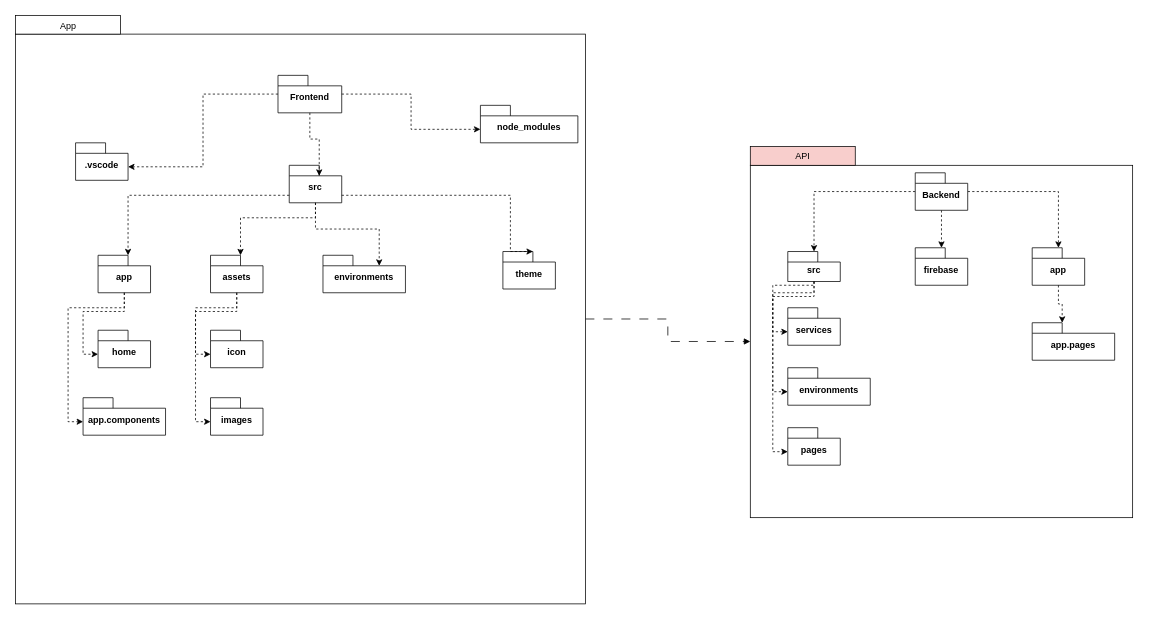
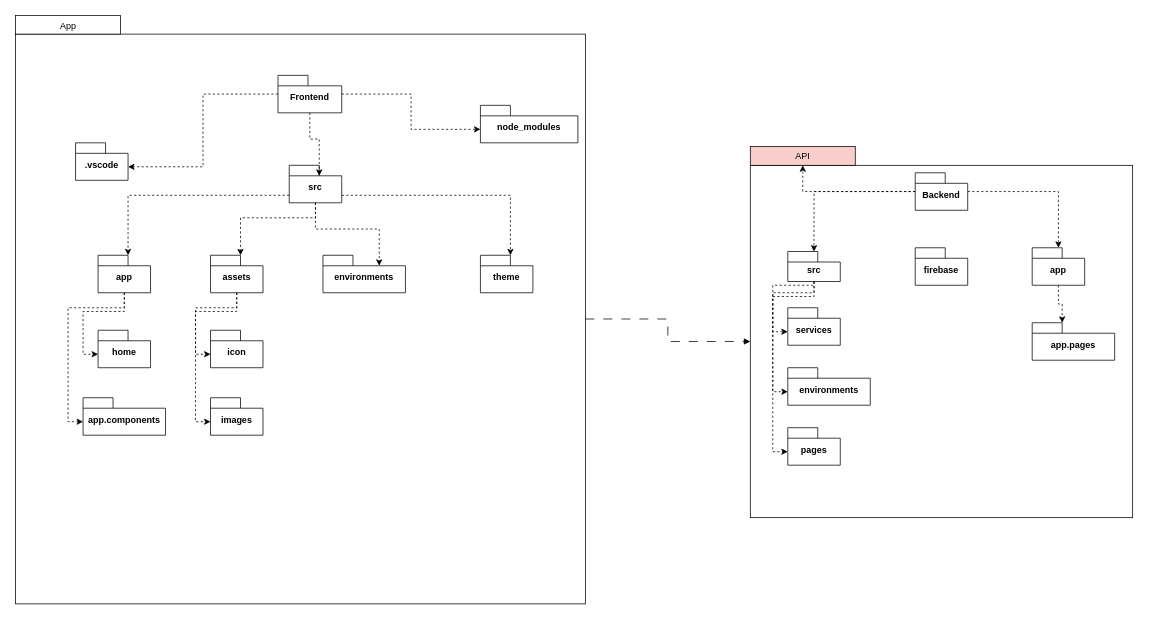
  <mxCell id="0" />
  <mxCell id="1" parent="0" />
  <mxCell id="2" style="edgeStyle=orthogonalEdgeStyle;rounded=0;orthogonalLoop=1;jettySize=auto;html=1;entryX=0;entryY=0.5;entryDx=0;entryDy=0;dashed=1;dashPattern=12 12;endArrow=block;endFill=1;" edge="1" parent="1" source="3" target="29"><mxGeometry relative="1" as="geometry" /></mxCell>
  <mxCell id="3" value="" style="whiteSpace=wrap;html=1;aspect=fixed;" vertex="1" parent="1"><mxGeometry x="20" y="45" width="760" height="760" as="geometry" /></mxCell>
  <mxCell id="4" value="" style="rounded=0;whiteSpace=wrap;html=1;" vertex="1" parent="1"><mxGeometry x="20" y="20" width="140" height="25" as="geometry" /></mxCell>
  <mxCell id="5" value="App" style="text;html=1;align=center;verticalAlign=middle;resizable=0;points=[];autosize=1;strokeColor=none;fillColor=none;" vertex="1" parent="1"><mxGeometry x="70" y="20" width="40" height="30" as="geometry" /></mxCell>
  <mxCell id="6" value="Frontend" style="shape=folder;fontStyle=1;spacingTop=10;tabWidth=40;tabHeight=14;tabPosition=left;html=1;whiteSpace=wrap;" vertex="1" parent="1"><mxGeometry x="370" y="100" width="85" height="50" as="geometry" /></mxCell>
  <mxCell id="7" value=".vscode" style="shape=folder;fontStyle=1;spacingTop=10;tabWidth=40;tabHeight=14;tabPosition=left;html=1;whiteSpace=wrap;" vertex="1" parent="1"><mxGeometry x="100" y="190" width="70" height="50" as="geometry" /></mxCell>
  <mxCell id="8" value="node_modules" style="shape=folder;fontStyle=1;spacingTop=10;tabWidth=40;tabHeight=14;tabPosition=left;html=1;whiteSpace=wrap;" vertex="1" parent="1"><mxGeometry x="640" y="140" width="130" height="50" as="geometry" /></mxCell>
  <mxCell id="9" value="src" style="shape=folder;fontStyle=1;spacingTop=10;tabWidth=40;tabHeight=14;tabPosition=left;html=1;whiteSpace=wrap;" vertex="1" parent="1"><mxGeometry x="385" y="220" width="70" height="50" as="geometry" /></mxCell>
  <mxCell id="10" value="app" style="shape=folder;fontStyle=1;spacingTop=10;tabWidth=40;tabHeight=14;tabPosition=left;html=1;whiteSpace=wrap;" vertex="1" parent="1"><mxGeometry x="130" y="340" width="70" height="50" as="geometry" /></mxCell>
  <mxCell id="11" value="assets" style="shape=folder;fontStyle=1;spacingTop=10;tabWidth=40;tabHeight=14;tabPosition=left;html=1;whiteSpace=wrap;" vertex="1" parent="1"><mxGeometry x="280" y="340" width="70" height="50" as="geometry" /></mxCell>
  <mxCell id="12" value="environments" style="shape=folder;fontStyle=1;spacingTop=10;tabWidth=40;tabHeight=14;tabPosition=left;html=1;whiteSpace=wrap;" vertex="1" parent="1"><mxGeometry x="430" y="340" width="110" height="50" as="geometry" /></mxCell>
- <mxCell id="13" value="theme" style="shape=folder;fontStyle=1;spacingTop=10;tabWidth=40;tabHeight=14;tabPosition=left;html=1;whiteSpace=wrap;" vertex="1" parent="1"><mxGeometry x="670" y="335" width="70" height="50" as="geometry" /></mxCell>
+ <mxCell id="13" value="theme" style="shape=folder;fontStyle=1;spacingTop=10;tabWidth=40;tabHeight=14;tabPosition=left;html=1;whiteSpace=wrap;" vertex="1" parent="1"><mxGeometry x="640" y="340" width="70" height="50" as="geometry" /></mxCell>
  <mxCell id="14" value="icon" style="shape=folder;fontStyle=1;spacingTop=10;tabWidth=40;tabHeight=14;tabPosition=left;html=1;whiteSpace=wrap;" vertex="1" parent="1"><mxGeometry x="280" y="440" width="70" height="50" as="geometry" /></mxCell>
  <mxCell id="15" value="images" style="shape=folder;fontStyle=1;spacingTop=10;tabWidth=40;tabHeight=14;tabPosition=left;html=1;whiteSpace=wrap;" vertex="1" parent="1"><mxGeometry x="280" y="530" width="70" height="50" as="geometry" /></mxCell>
  <mxCell id="16" value="home" style="shape=folder;fontStyle=1;spacingTop=10;tabWidth=40;tabHeight=14;tabPosition=left;html=1;whiteSpace=wrap;" vertex="1" parent="1"><mxGeometry x="130" y="440" width="70" height="50" as="geometry" /></mxCell>
  <mxCell id="17" value="app.components" style="shape=folder;fontStyle=1;spacingTop=10;tabWidth=40;tabHeight=14;tabPosition=left;html=1;whiteSpace=wrap;" vertex="1" parent="1"><mxGeometry x="110" y="530" width="110" height="50" as="geometry" /></mxCell>
  <mxCell id="18" style="edgeStyle=orthogonalEdgeStyle;rounded=0;orthogonalLoop=1;jettySize=auto;html=1;entryX=0;entryY=0;entryDx=0;entryDy=32;entryPerimeter=0;dashed=1;" edge="1" parent="1" source="6" target="8"><mxGeometry relative="1" as="geometry" /></mxCell>
  <mxCell id="19" style="edgeStyle=orthogonalEdgeStyle;rounded=0;orthogonalLoop=1;jettySize=auto;html=1;entryX=0;entryY=0;entryDx=70;entryDy=32;entryPerimeter=0;dashed=1;" edge="1" parent="1" source="6" target="7"><mxGeometry relative="1" as="geometry" /></mxCell>
  <mxCell id="20" style="edgeStyle=orthogonalEdgeStyle;rounded=0;orthogonalLoop=1;jettySize=auto;html=1;entryX=0;entryY=0;entryDx=40;entryDy=14;entryPerimeter=0;dashed=1;" edge="1" parent="1" source="6" target="9"><mxGeometry relative="1" as="geometry" /></mxCell>
  <mxCell id="21" style="edgeStyle=orthogonalEdgeStyle;rounded=0;orthogonalLoop=1;jettySize=auto;html=1;entryX=0;entryY=0;entryDx=40;entryDy=0;entryPerimeter=0;dashed=1;" edge="1" parent="1" source="9" target="10"><mxGeometry relative="1" as="geometry"><Array as="points"><mxPoint x="170" y="260" /></Array></mxGeometry></mxCell>
  <mxCell id="22" style="edgeStyle=orthogonalEdgeStyle;rounded=0;orthogonalLoop=1;jettySize=auto;html=1;dashed=1;" edge="1" parent="1" source="9"><mxGeometry relative="1" as="geometry"><mxPoint x="320" y="340" as="targetPoint" /><Array as="points"><mxPoint x="420" y="290" /><mxPoint x="320" y="290" /></Array></mxGeometry></mxCell>
  <mxCell id="23" style="edgeStyle=orthogonalEdgeStyle;rounded=0;orthogonalLoop=1;jettySize=auto;html=1;entryX=0;entryY=0;entryDx=75;entryDy=14;entryPerimeter=0;dashed=1;" edge="1" parent="1" source="9" target="12"><mxGeometry relative="1" as="geometry" /></mxCell>
  <mxCell id="24" style="edgeStyle=orthogonalEdgeStyle;rounded=0;orthogonalLoop=1;jettySize=auto;html=1;entryX=0;entryY=0;entryDx=40;entryDy=0;entryPerimeter=0;dashed=1;" edge="1" parent="1" source="9" target="13"><mxGeometry relative="1" as="geometry"><Array as="points"><mxPoint x="680" y="260" /></Array></mxGeometry></mxCell>
  <mxCell id="25" style="edgeStyle=orthogonalEdgeStyle;rounded=0;orthogonalLoop=1;jettySize=auto;html=1;entryX=0;entryY=0;entryDx=0;entryDy=32;entryPerimeter=0;dashed=1;" edge="1" parent="1" source="11" target="14"><mxGeometry relative="1" as="geometry" /></mxCell>
  <mxCell id="26" style="edgeStyle=orthogonalEdgeStyle;rounded=0;orthogonalLoop=1;jettySize=auto;html=1;entryX=0;entryY=0;entryDx=0;entryDy=32;entryPerimeter=0;dashed=1;" edge="1" parent="1" source="11" target="15"><mxGeometry relative="1" as="geometry"><Array as="points"><mxPoint x="315" y="410" /><mxPoint x="260" y="410" /><mxPoint x="260" y="562" /></Array></mxGeometry></mxCell>
  <mxCell id="27" style="edgeStyle=orthogonalEdgeStyle;rounded=0;orthogonalLoop=1;jettySize=auto;html=1;entryX=0;entryY=0;entryDx=0;entryDy=32;entryPerimeter=0;dashed=1;" edge="1" parent="1" source="10" target="16"><mxGeometry relative="1" as="geometry" /></mxCell>
  <mxCell id="28" style="edgeStyle=orthogonalEdgeStyle;rounded=0;orthogonalLoop=1;jettySize=auto;html=1;entryX=0;entryY=0;entryDx=0;entryDy=32;entryPerimeter=0;dashed=1;" edge="1" parent="1" source="10" target="17"><mxGeometry relative="1" as="geometry"><Array as="points"><mxPoint x="165" y="410" /><mxPoint x="90" y="410" /><mxPoint x="90" y="562" /></Array></mxGeometry></mxCell>
  <mxCell id="29" value="" style="rounded=0;whiteSpace=wrap;html=1;" vertex="1" parent="1"><mxGeometry x="1000" y="220" width="510" height="470" as="geometry" /></mxCell>
  <mxCell id="30" value="API" style="rounded=0;whiteSpace=wrap;html=1;fillColor=#f8cecc;" vertex="1" parent="1"><mxGeometry x="1000" y="195" width="140" height="25" as="geometry" /></mxCell>
  <mxCell id="31" style="edgeStyle=orthogonalEdgeStyle;rounded=0;orthogonalLoop=1;jettySize=auto;html=1;dashed=1;" edge="1" parent="1" source="34" target="36"><mxGeometry relative="1" as="geometry" /></mxCell>
- <mxCell id="32" style="edgeStyle=orthogonalEdgeStyle;rounded=0;orthogonalLoop=1;jettySize=auto;html=1;dashed=1;" edge="1" parent="1" source="34" target="35"><mxGeometry relative="1" as="geometry" /></mxCell>
+ <mxCell id="32" style="edgeStyle=orthogonalEdgeStyle;rounded=0;orthogonalLoop=1;jettySize=auto;html=1;dashed=1;" edge="1" parent="1" source="34" target="30"><mxGeometry relative="1" as="geometry" /></mxCell>
  <mxCell id="33" style="edgeStyle=orthogonalEdgeStyle;rounded=0;orthogonalLoop=1;jettySize=auto;html=1;dashed=1;" edge="1" parent="1" source="34" target="40"><mxGeometry relative="1" as="geometry" /></mxCell>
  <mxCell id="34" value="Backend" style="shape=folder;fontStyle=1;spacingTop=10;tabWidth=40;tabHeight=14;tabPosition=left;html=1;whiteSpace=wrap;" vertex="1" parent="1"><mxGeometry x="1220" y="230" width="70" height="50" as="geometry" /></mxCell>
  <mxCell id="35" value="firebase" style="shape=folder;fontStyle=1;spacingTop=10;tabWidth=40;tabHeight=14;tabPosition=left;html=1;whiteSpace=wrap;" vertex="1" parent="1"><mxGeometry x="1220" y="330" width="70" height="50" as="geometry" /></mxCell>
  <mxCell id="36" value="src" style="shape=folder;fontStyle=1;spacingTop=10;tabWidth=40;tabHeight=14;tabPosition=left;html=1;whiteSpace=wrap;" vertex="1" parent="1"><mxGeometry x="1050" y="335" width="70" height="40" as="geometry" /></mxCell>
  <mxCell id="37" value="app.pages" style="shape=folder;fontStyle=1;spacingTop=10;tabWidth=40;tabHeight=14;tabPosition=left;html=1;whiteSpace=wrap;" vertex="1" parent="1"><mxGeometry x="1376" y="430" width="110" height="50" as="geometry" /></mxCell>
  <mxCell id="38" value="services" style="shape=folder;fontStyle=1;spacingTop=10;tabWidth=40;tabHeight=14;tabPosition=left;html=1;whiteSpace=wrap;" vertex="1" parent="1"><mxGeometry x="1050" y="410" width="70" height="50" as="geometry" /></mxCell>
  <mxCell id="39" value="environments" style="shape=folder;fontStyle=1;spacingTop=10;tabWidth=40;tabHeight=14;tabPosition=left;html=1;whiteSpace=wrap;" vertex="1" parent="1"><mxGeometry x="1050" y="490" width="110" height="50" as="geometry" /></mxCell>
  <mxCell id="40" value="app" style="shape=folder;fontStyle=1;spacingTop=10;tabWidth=40;tabHeight=14;tabPosition=left;html=1;whiteSpace=wrap;" vertex="1" parent="1"><mxGeometry x="1376" y="330" width="70" height="50" as="geometry" /></mxCell>
  <mxCell id="41" style="edgeStyle=orthogonalEdgeStyle;rounded=0;orthogonalLoop=1;jettySize=auto;html=1;entryX=0;entryY=0;entryDx=0;entryDy=32;entryPerimeter=0;dashed=1;" edge="1" parent="1" source="36" target="38"><mxGeometry relative="1" as="geometry" /></mxCell>
  <mxCell id="42" style="edgeStyle=orthogonalEdgeStyle;rounded=0;orthogonalLoop=1;jettySize=auto;html=1;entryX=0;entryY=0;entryDx=0;entryDy=32;entryPerimeter=0;dashed=1;" edge="1" parent="1" source="36" target="39"><mxGeometry relative="1" as="geometry"><Array as="points"><mxPoint x="1085" y="390" /><mxPoint x="1030" y="390" /><mxPoint x="1030" y="522" /></Array></mxGeometry></mxCell>
  <mxCell id="43" style="edgeStyle=orthogonalEdgeStyle;rounded=0;orthogonalLoop=1;jettySize=auto;html=1;entryX=0;entryY=0;entryDx=40;entryDy=0;entryPerimeter=0;dashed=1;" edge="1" parent="1" source="40" target="37"><mxGeometry relative="1" as="geometry" /></mxCell>
  <mxCell id="44" value="pages" style="shape=folder;fontStyle=1;spacingTop=10;tabWidth=40;tabHeight=14;tabPosition=left;html=1;whiteSpace=wrap;" vertex="1" parent="1"><mxGeometry x="1050" y="570" width="70" height="50" as="geometry" /></mxCell>
  <mxCell id="45" style="edgeStyle=orthogonalEdgeStyle;rounded=0;orthogonalLoop=1;jettySize=auto;html=1;entryX=0;entryY=0;entryDx=0;entryDy=32;entryPerimeter=0;dashed=1;" edge="1" parent="1" source="36" target="44"><mxGeometry relative="1" as="geometry"><Array as="points"><mxPoint x="1085" y="380" /><mxPoint x="1030" y="380" /><mxPoint x="1030" y="602" /></Array></mxGeometry></mxCell>
